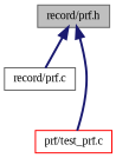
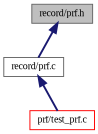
  digraph {
    fontname="Liberation Serif"
    node [color=gray40 fillcolor=white fontname="Liberation Serif" fontsize=10 shape=record style=filled]
    edge [color=midnightblue dir=back fontname="Liberation Serif" fontsize=10 labelfontname=Helvetica labelfontsize=10 style=bold]
    n1 [fillcolor=grey75 fontcolor=black height=0.2 label="record/prf.h" width=0.4]
    n2 [height=0.2 label="record/prf.c" width=0.4]
    n3 [color=red height=0.2 label="prf/test_prf.c" width=0.4]
    n1 -> n2
-   n1 -> n3
+   n2 -> n3
  }
